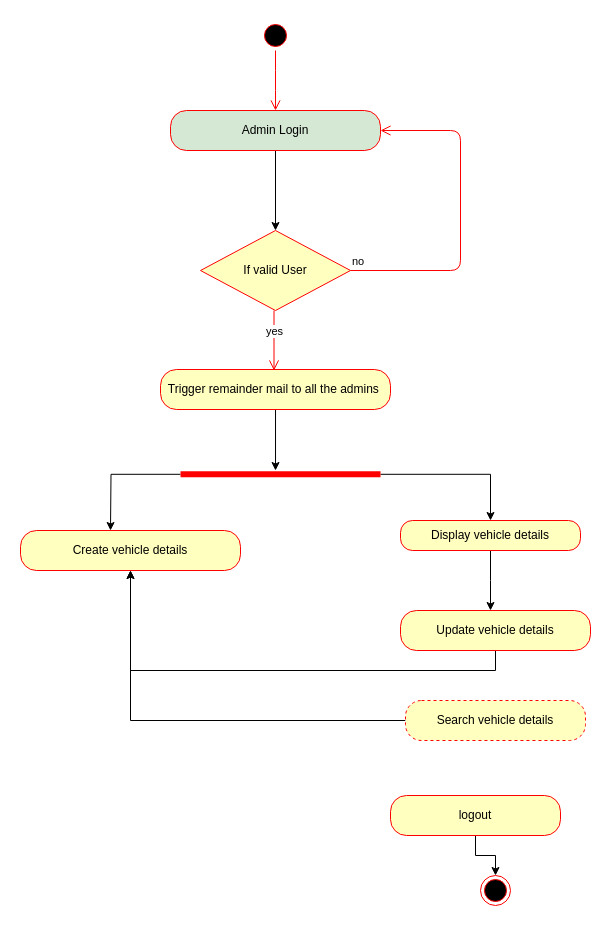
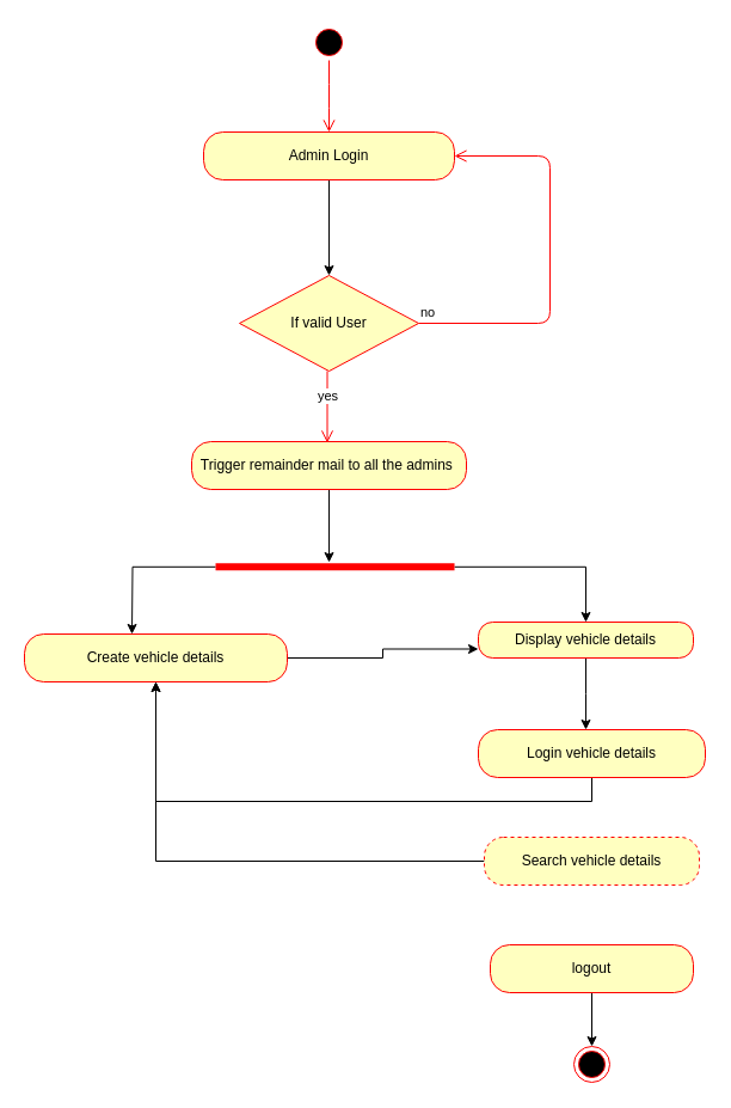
  <mxCell id="0" />
  <mxCell id="1" parent="0" />
  <mxCell id="2" value="" style="ellipse;html=1;shape=startState;fillColor=#000000;strokeColor=#ff0000;" vertex="1" parent="1"><mxGeometry x="260" y="20" width="30" height="30" as="geometry" /></mxCell>
  <mxCell id="3" value="" style="edgeStyle=orthogonalEdgeStyle;html=1;verticalAlign=bottom;endArrow=open;endSize=8;strokeColor=#ff0000;" edge="1" source="2" parent="1"><mxGeometry relative="1" as="geometry"><mxPoint x="275" y="110" as="targetPoint" /></mxGeometry></mxCell>
  <mxCell id="4" style="edgeStyle=orthogonalEdgeStyle;rounded=0;orthogonalLoop=1;jettySize=auto;html=1;exitX=0;exitY=0.5;exitDx=0;exitDy=0;" edge="1" parent="1" source="6"><mxGeometry relative="1" as="geometry"><mxPoint x="180.118" y="130.118" as="targetPoint" /></mxGeometry></mxCell>
  <mxCell id="5" style="edgeStyle=orthogonalEdgeStyle;rounded=0;orthogonalLoop=1;jettySize=auto;html=1;" edge="1" parent="1" source="6" target="7"><mxGeometry relative="1" as="geometry" /></mxCell>
- <mxCell id="6" value="Admin Login" style="rounded=1;whiteSpace=wrap;html=1;arcSize=40;fontColor=#000000;fillColor=#d5e8d4;strokeColor=#ff0000;" vertex="1" parent="1"><mxGeometry x="170" y="110" width="210" height="40" as="geometry" /></mxCell>
+ <mxCell id="6" value="Admin Login" style="rounded=1;whiteSpace=wrap;html=1;arcSize=40;fontColor=#000000;fillColor=#ffffc0;strokeColor=#ff0000;" vertex="1" parent="1"><mxGeometry x="170" y="110" width="210" height="40" as="geometry" /></mxCell>
  <mxCell id="7" value="If valid User" style="rhombus;whiteSpace=wrap;html=1;fillColor=#ffffc0;strokeColor=#ff0000;" vertex="1" parent="1"><mxGeometry x="200" y="230" width="150" height="80" as="geometry" /></mxCell>
  <mxCell id="8" value="no" style="edgeStyle=orthogonalEdgeStyle;html=1;align=left;verticalAlign=bottom;endArrow=open;endSize=8;strokeColor=#ff0000;entryX=1;entryY=0.5;entryDx=0;entryDy=0;" edge="1" source="7" parent="1" target="6"><mxGeometry x="-1" relative="1" as="geometry"><mxPoint x="410" y="250" as="targetPoint" /><Array as="points"><mxPoint x="460" y="270" /><mxPoint x="460" y="130" /></Array></mxGeometry></mxCell>
  <mxCell id="9" value="yes" style="edgeStyle=orthogonalEdgeStyle;html=1;verticalAlign=bottom;endArrow=open;endSize=8;strokeColor=#ff0000;" edge="1" parent="1"><mxGeometry relative="1" as="geometry"><mxPoint x="273.5" y="370" as="targetPoint" /><mxPoint x="273.029" y="310" as="sourcePoint" /><Array as="points"><mxPoint x="273.5" y="370" /><mxPoint x="273.5" y="370" /></Array></mxGeometry></mxCell>
  <mxCell id="10" style="edgeStyle=orthogonalEdgeStyle;rounded=0;orthogonalLoop=1;jettySize=auto;html=1;entryX=0.475;entryY=0.124;entryDx=0;entryDy=0;entryPerimeter=0;" edge="1" parent="1" source="11" target="16"><mxGeometry relative="1" as="geometry" /></mxCell>
  <mxCell id="11" value="Trigger remainder mail to all the admins&amp;nbsp;" style="rounded=1;whiteSpace=wrap;html=1;arcSize=40;fontColor=#000000;fillColor=#ffffc0;strokeColor=#ff0000;" vertex="1" parent="1"><mxGeometry x="160" y="369" width="230" height="40" as="geometry" /></mxCell>
+ <mxCell id="12" style="edgeStyle=orthogonalEdgeStyle;rounded=0;orthogonalLoop=1;jettySize=auto;html=1;entryX=0;entryY=0.75;entryDx=0;entryDy=0;" edge="1" parent="1" source="13" target="18"><mxGeometry relative="1" as="geometry" /></mxCell>
  <mxCell id="13" value="Create vehicle details" style="rounded=1;whiteSpace=wrap;html=1;arcSize=40;fontColor=#000000;fillColor=#ffffc0;strokeColor=#ff0000;" vertex="1" parent="1"><mxGeometry x="20" y="530" width="220" height="40" as="geometry" /></mxCell>
  <mxCell id="14" style="edgeStyle=orthogonalEdgeStyle;rounded=0;orthogonalLoop=1;jettySize=auto;html=1;" edge="1" parent="1" source="16"><mxGeometry relative="1" as="geometry"><mxPoint x="110" y="530" as="targetPoint" /></mxGeometry></mxCell>
  <mxCell id="15" style="edgeStyle=orthogonalEdgeStyle;rounded=0;orthogonalLoop=1;jettySize=auto;html=1;entryX=0.5;entryY=0;entryDx=0;entryDy=0;" edge="1" parent="1" source="16" target="18"><mxGeometry relative="1" as="geometry" /></mxCell>
  <mxCell id="16" value="" style="shape=line;html=1;strokeWidth=6;strokeColor=#ff0000;" vertex="1" parent="1"><mxGeometry x="180.029" y="468.765" width="200" height="10" as="geometry" /></mxCell>
  <mxCell id="17" style="edgeStyle=orthogonalEdgeStyle;rounded=0;orthogonalLoop=1;jettySize=auto;html=1;" edge="1" parent="1" source="18"><mxGeometry relative="1" as="geometry"><mxPoint x="490" y="610" as="targetPoint" /></mxGeometry></mxCell>
  <mxCell id="18" value="Display vehicle details" style="rounded=1;whiteSpace=wrap;html=1;arcSize=40;fontColor=#000000;fillColor=#ffffc0;strokeColor=#ff0000;" vertex="1" parent="1"><mxGeometry x="400" y="520" width="180" height="30" as="geometry" /></mxCell>
  <mxCell id="19" style="edgeStyle=orthogonalEdgeStyle;rounded=0;orthogonalLoop=1;jettySize=auto;html=1;exitX=0.5;exitY=1;exitDx=0;exitDy=0;" edge="1" parent="1" source="20" target="13"><mxGeometry relative="1" as="geometry" /></mxCell>
- <mxCell id="20" value="Update vehicle details" style="rounded=1;whiteSpace=wrap;html=1;arcSize=40;fontColor=#000000;fillColor=#ffffc0;strokeColor=#ff0000;" vertex="1" parent="1"><mxGeometry x="400" y="610" width="190" height="40" as="geometry" /></mxCell>
+ <mxCell id="20" value="Login vehicle details" style="rounded=1;whiteSpace=wrap;html=1;arcSize=40;fontColor=#000000;fillColor=#ffffc0;strokeColor=#ff0000;" vertex="1" parent="1"><mxGeometry x="400" y="610" width="190" height="40" as="geometry" /></mxCell>
  <mxCell id="21" style="edgeStyle=orthogonalEdgeStyle;rounded=0;orthogonalLoop=1;jettySize=auto;html=1;" edge="1" parent="1" source="22" target="13"><mxGeometry relative="1" as="geometry" /></mxCell>
  <mxCell id="22" value="Search vehicle details" style="rounded=1;whiteSpace=wrap;html=1;arcSize=40;fontColor=#000000;fillColor=#ffffc0;strokeColor=#ff0000;dashed=1;" vertex="1" parent="1"><mxGeometry x="405" y="700" width="180" height="40" as="geometry" /></mxCell>
  <mxCell id="23" style="edgeStyle=orthogonalEdgeStyle;rounded=0;orthogonalLoop=1;jettySize=auto;html=1;entryX=0.5;entryY=0;entryDx=0;entryDy=0;" edge="1" parent="1" source="24" target="25"><mxGeometry relative="1" as="geometry" /></mxCell>
- <mxCell id="24" value="logout" style="rounded=1;whiteSpace=wrap;html=1;arcSize=40;fontColor=#000000;fillColor=#ffffc0;strokeColor=#ff0000;" vertex="1" parent="1"><mxGeometry x="390" y="795" width="170" height="40" as="geometry" /></mxCell>
+ <mxCell id="24" value="logout" style="rounded=1;whiteSpace=wrap;html=1;arcSize=40;fontColor=#000000;fillColor=#ffffc0;strokeColor=#ff0000;" vertex="1" parent="1"><mxGeometry x="410" y="790" width="170" height="40" as="geometry" /></mxCell>
  <mxCell id="25" value="" style="ellipse;html=1;shape=endState;fillColor=#000000;strokeColor=#ff0000;" vertex="1" parent="1"><mxGeometry x="480" y="875" width="30" height="30" as="geometry" /></mxCell>
